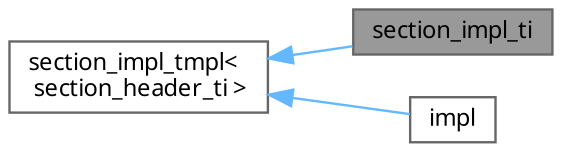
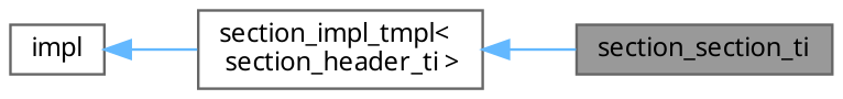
  digraph {
    fontname="Noto Sans"
    rankdir=LR
    node [color=gray40 fillcolor=white fontname="Noto Sans" fontsize=10 shape=box style=filled]
    edge [color=steelblue1 dir=back fontname="Noto Sans" fontsize=10 labelfontname=Helvetica labelfontsize=10 style=solid]
-   n1 [fillcolor=grey60 fontcolor=black height=0.2 label=section_impl_ti width=0.4]
+   n1 [fillcolor=grey60 fontcolor=black height=0.2 label=section_section_ti width=0.4]
    n2 [height=0.2 label="section_impl_tmpl\<\l section_header_ti \>" width=0.4]
    n3 [height=0.2 label=impl width=0.4]
    n2 -> n1
-   n2 -> n3
+   n3 -> n2
  }
